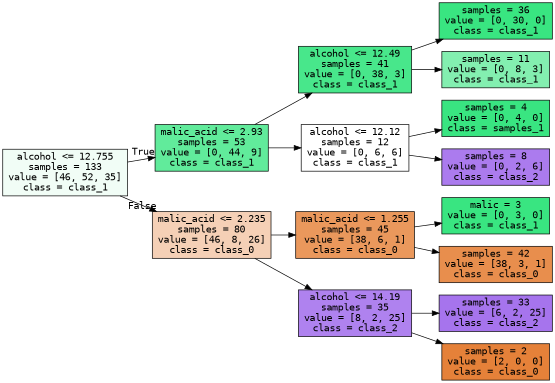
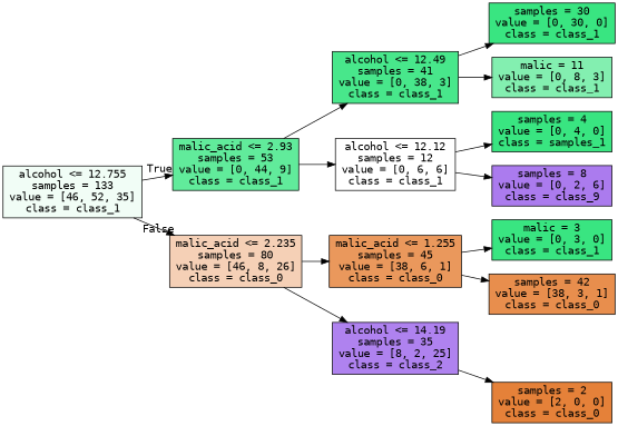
  digraph {
    fontname="DejaVu Sans Mono"
    rankdir=LR
    node [color=black fillcolor="#39e581ff" fontname="DejaVu Sans Mono" shape=box style=filled]
    edge [fontname="DejaVu Sans Mono"]
    n1 [fillcolor="#39e58112" label="alcohol <= 12.755\nsamples = 133\nvalue = [46, 52, 35]\nclass = class_1"]
    n2 [fillcolor="#39e581cb" label="malic_acid <= 2.93\nsamples = 53\nvalue = [0, 44, 9]\nclass = class_1"]
    n3 [fillcolor="#e581395e" label="malic_acid <= 2.235\nsamples = 80\nvalue = [46, 8, 26]\nclass = class_0"]
    n4 [fillcolor="#39e581eb" label="alcohol <= 12.49\nsamples = 41\nvalue = [0, 38, 3]\nclass = class_1"]
    n5 [fillcolor="#39e58100" label="alcohol <= 12.12\nsamples = 12\nvalue = [0, 6, 6]\nclass = class_1"]
    n6 [fillcolor="#e58139d1" label="malic_acid <= 1.255\nsamples = 45\nvalue = [38, 6, 1]\nclass = class_0"]
    n7 [fillcolor="#8139e5a1" label="alcohol <= 14.19\nsamples = 35\nvalue = [8, 2, 25]\nclass = class_2"]
-   n8 [label="samples = 36\nvalue = [0, 30, 0]\nclass = class_1"]
-   n9 [fillcolor="#39e5819f" label="samples = 11\nvalue = [0, 8, 3]\nclass = class_1"]
+   n8 [label="samples = 30\nvalue = [0, 30, 0]\nclass = class_1"]
+   n9 [fillcolor="#39e5819f" label="malic = 11\nvalue = [0, 8, 3]\nclass = class_1"]
    n10 [label="samples = 4\nvalue = [0, 4, 0]\nclass = samples_1"]
-   n11 [fillcolor="#8139e5aa" label="samples = 8\nvalue = [0, 2, 6]\nclass = class_2"]
+   n11 [fillcolor="#8139e5aa" label="samples = 8\nvalue = [0, 2, 6]\nclass = class_9"]
    n12 [label="malic = 3\nvalue = [0, 3, 0]\nclass = class_1"]
    n13 [fillcolor="#e58139e5" label="samples = 42\nvalue = [38, 3, 1]\nclass = class_0"]
-   n14 [fillcolor="#8139e5b3" label="samples = 33\nvalue = [6, 2, 25]\nclass = class_2"]
    n15 [fillcolor="#e58139ff" label="samples = 2\nvalue = [2, 0, 0]\nclass = class_0"]
    n1 -> n2 [headlabel=True labelangle=45 labeldistance=2.5]
    n1 -> n3 [headlabel=False labelangle=-45 labeldistance=2.5]
    n2 -> n4
    n2 -> n5
    n3 -> n6
    n3 -> n7
    n4 -> n8
    n4 -> n9
    n5 -> n10
    n5 -> n11
    n6 -> n12
    n6 -> n13
-   n7 -> n14
    n7 -> n15
  }
